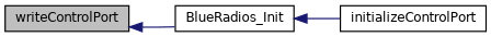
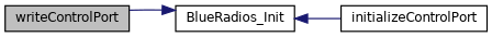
  digraph {
    rankdir=LR
    node [color=black fillcolor=white fontname=Helvetica fontsize=10 shape=record style=filled]
    edge [color=midnightblue dir=back fontname=Helvetica fontsize=10 labelfontname=Helvetica labelfontsize=10 style=solid]
    n1 [fillcolor=grey75 fontcolor=black height=0.2 label=writeControlPort width=0.4]
    n2 [height=0.2 label=BlueRadios_Init width=0.4]
    n3 [height=0.2 label=initializeControlPort width=0.4]
-   n1 -> n2
+   n2 -> n1
    n2 -> n3
  }
